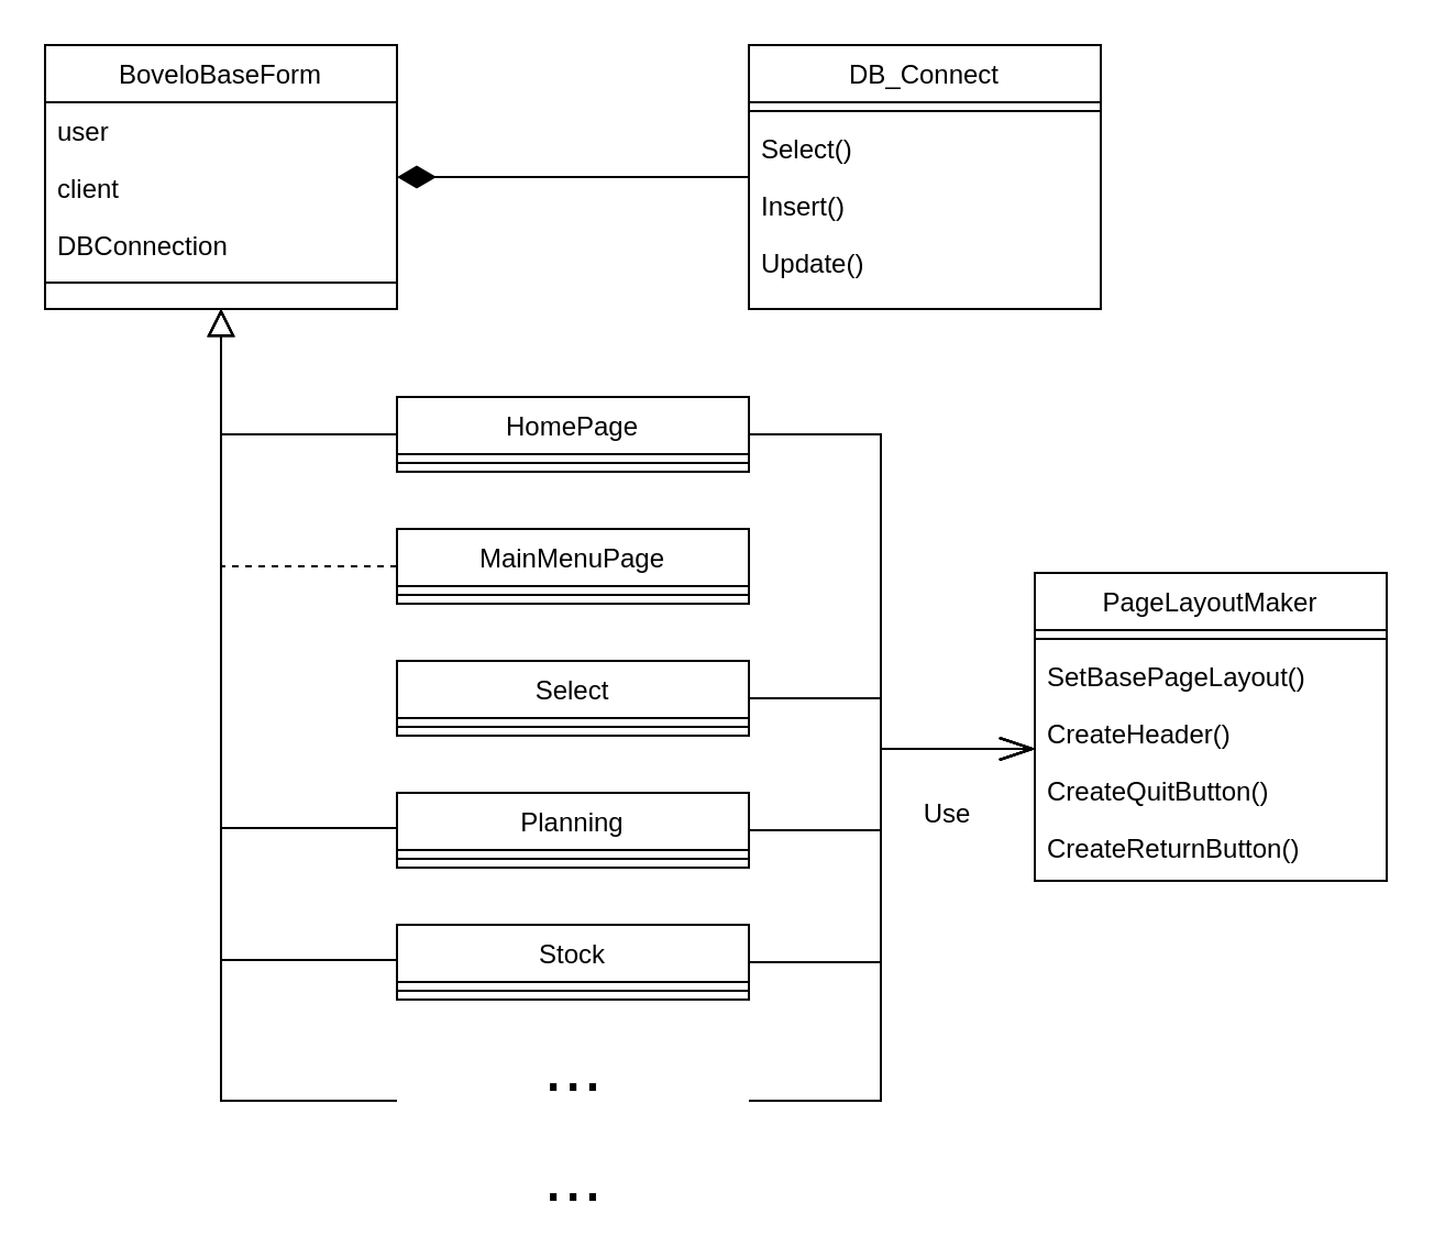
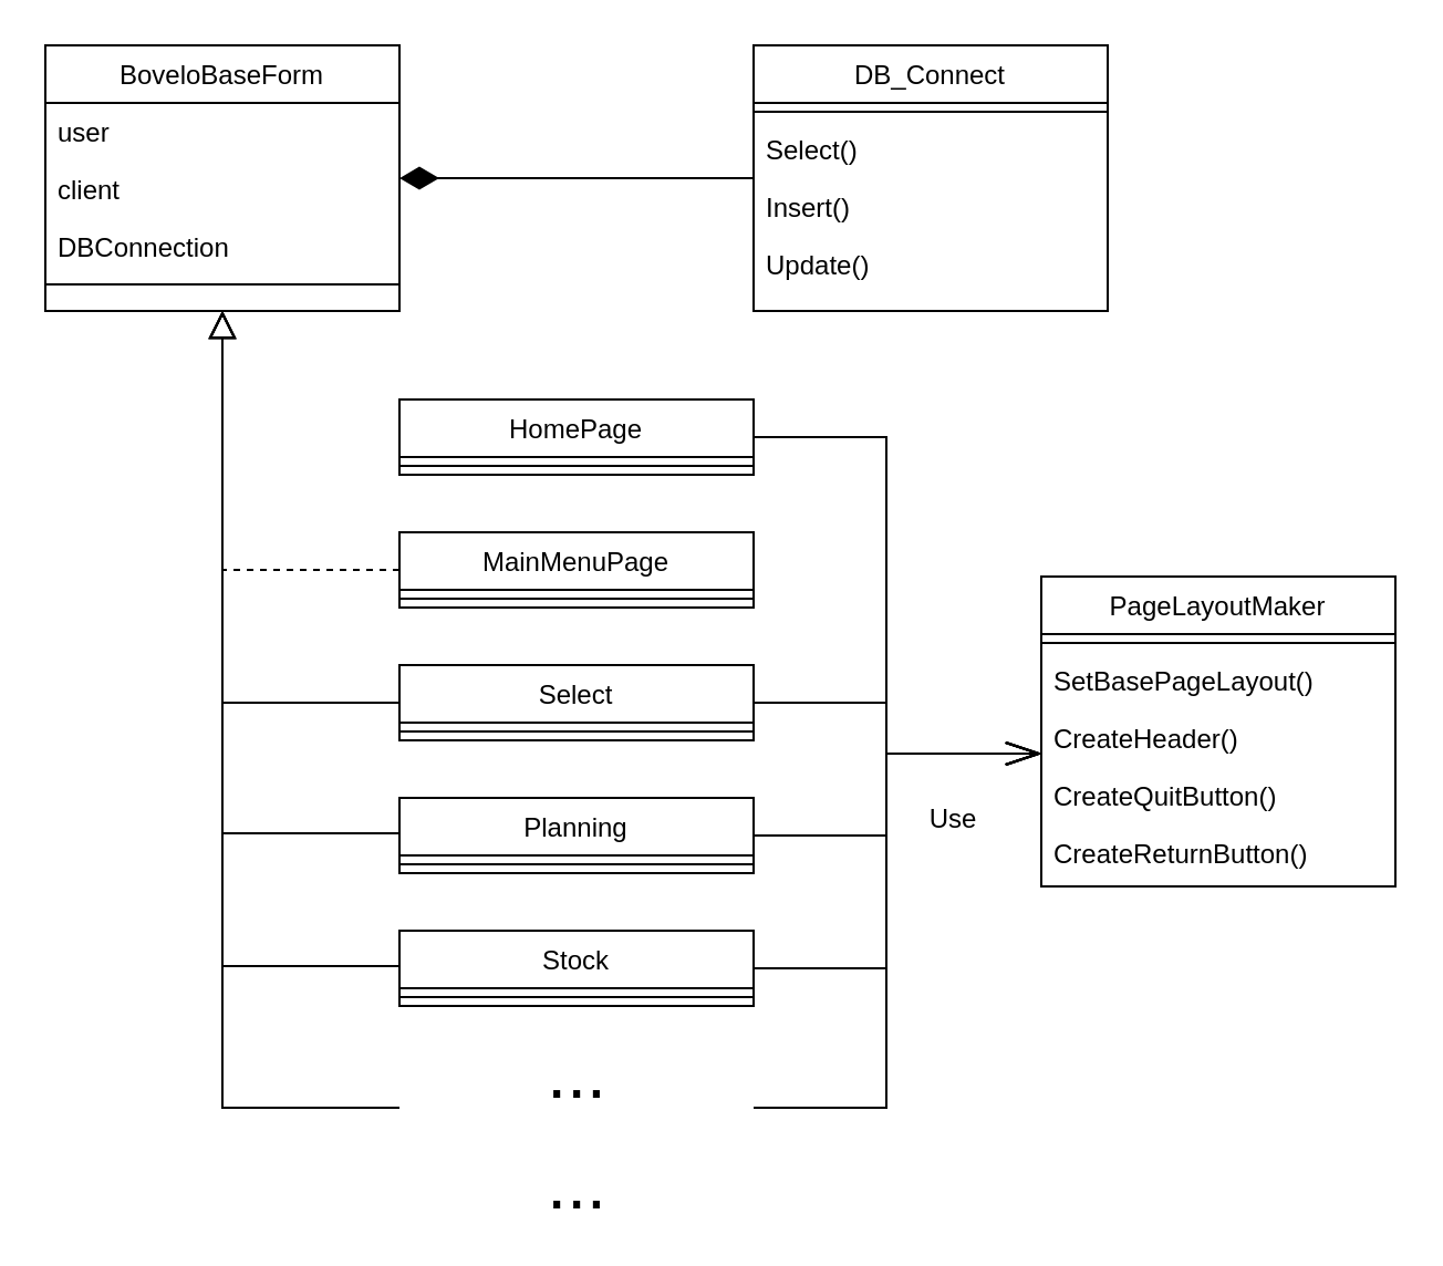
  <mxCell id="0" />
  <mxCell id="1" parent="0" />
  <mxCell id="2" style="edgeStyle=orthogonalEdgeStyle;rounded=0;orthogonalLoop=1;jettySize=auto;html=1;endArrow=none;endFill=0;startSize=15;endSize=6;startArrow=diamondThin;startFill=1;" edge="1" parent="1" source="3" target="38"><mxGeometry relative="1" as="geometry" /></mxCell>
  <mxCell id="3" value="BoveloBaseForm" style="swimlane;fontStyle=0;align=center;verticalAlign=top;childLayout=stackLayout;horizontal=1;startSize=26;horizontalStack=0;resizeParent=1;resizeLast=0;collapsible=1;marginBottom=0;rounded=0;shadow=0;strokeWidth=1;" parent="1" vertex="1"><mxGeometry x="20" y="20" width="160" height="120" as="geometry"><mxRectangle x="230" y="140" width="160" height="26" as="alternateBounds" /></mxGeometry></mxCell>
  <mxCell id="4" value="user" style="text;align=left;verticalAlign=top;spacingLeft=4;spacingRight=4;overflow=hidden;rotatable=0;points=[[0,0.5],[1,0.5]];portConstraint=eastwest;" parent="3" vertex="1"><mxGeometry y="26" width="160" height="26" as="geometry" /></mxCell>
  <mxCell id="5" value="client" style="text;align=left;verticalAlign=top;spacingLeft=4;spacingRight=4;overflow=hidden;rotatable=0;points=[[0,0.5],[1,0.5]];portConstraint=eastwest;rounded=0;shadow=0;html=0;" parent="3" vertex="1"><mxGeometry y="52" width="160" height="26" as="geometry" /></mxCell>
  <mxCell id="6" value="DBConnection" style="text;align=left;verticalAlign=top;spacingLeft=4;spacingRight=4;overflow=hidden;rotatable=0;points=[[0,0.5],[1,0.5]];portConstraint=eastwest;rounded=0;shadow=0;html=0;" parent="3" vertex="1"><mxGeometry y="78" width="160" height="26" as="geometry" /></mxCell>
  <mxCell id="7" value="" style="line;html=1;strokeWidth=1;align=left;verticalAlign=middle;spacingTop=-1;spacingLeft=3;spacingRight=3;rotatable=0;labelPosition=right;points=[];portConstraint=eastwest;" parent="3" vertex="1"><mxGeometry y="104" width="160" height="8" as="geometry" /></mxCell>
  <mxCell id="8" style="edgeStyle=orthogonalEdgeStyle;rounded=0;orthogonalLoop=1;jettySize=auto;html=1;endArrow=openThin;endFill=0;startSize=6;endSize=14;" edge="1" parent="1" source="9" target="15"><mxGeometry relative="1" as="geometry"><Array as="points"><mxPoint x="400" y="197" /><mxPoint x="400" y="340" /></Array></mxGeometry></mxCell>
  <mxCell id="9" value="HomePage" style="swimlane;fontStyle=0;align=center;verticalAlign=top;childLayout=stackLayout;horizontal=1;startSize=26;horizontalStack=0;resizeParent=1;resizeLast=0;collapsible=1;marginBottom=0;rounded=0;shadow=0;strokeWidth=1;" parent="1" vertex="1"><mxGeometry x="180" y="180" width="160" height="34" as="geometry"><mxRectangle x="130" y="380" width="160" height="26" as="alternateBounds" /></mxGeometry></mxCell>
  <mxCell id="10" value="" style="line;html=1;strokeWidth=1;align=left;verticalAlign=middle;spacingTop=-1;spacingLeft=3;spacingRight=3;rotatable=0;labelPosition=right;points=[];portConstraint=eastwest;" parent="9" vertex="1"><mxGeometry y="26" width="160" height="8" as="geometry" /></mxCell>
- <mxCell id="11" value="" style="endArrow=block;endSize=10;endFill=0;shadow=0;strokeWidth=1;rounded=0;edgeStyle=elbowEdgeStyle;elbow=vertical;" parent="1" source="9" target="3" edge="1"><mxGeometry width="160" relative="1" as="geometry"><mxPoint x="140" y="183" as="sourcePoint" /><mxPoint x="140" y="183" as="targetPoint" /><Array as="points"><mxPoint x="100" y="197" /><mxPoint x="100" y="180" /><mxPoint x="60" y="197" /><mxPoint x="130" y="197" /><mxPoint x="180" y="180" /><mxPoint x="170" y="229" /></Array></mxGeometry></mxCell>
  <mxCell id="12" value="MainMenuPage" style="swimlane;fontStyle=0;align=center;verticalAlign=top;childLayout=stackLayout;horizontal=1;startSize=26;horizontalStack=0;resizeParent=1;resizeLast=0;collapsible=1;marginBottom=0;rounded=0;shadow=0;strokeWidth=1;" parent="1" vertex="1"><mxGeometry x="180" y="240" width="160" height="34" as="geometry"><mxRectangle x="340" y="380" width="170" height="26" as="alternateBounds" /></mxGeometry></mxCell>
  <mxCell id="13" value="" style="line;html=1;strokeWidth=1;align=left;verticalAlign=middle;spacingTop=-1;spacingLeft=3;spacingRight=3;rotatable=0;labelPosition=right;points=[];portConstraint=eastwest;" parent="12" vertex="1"><mxGeometry y="26" width="160" height="8" as="geometry" /></mxCell>
  <mxCell id="14" value="" style="endArrow=block;endSize=10;endFill=0;shadow=0;strokeWidth=1;rounded=0;edgeStyle=elbowEdgeStyle;elbow=vertical;dashed=1;" parent="1" source="12" target="3" edge="1"><mxGeometry width="160" relative="1" as="geometry"><mxPoint x="150" y="353" as="sourcePoint" /><mxPoint x="250" y="251" as="targetPoint" /><Array as="points"><mxPoint x="100" y="257" /><mxPoint x="100" y="210" /><mxPoint x="160" y="257" /><mxPoint x="110" y="257" /><mxPoint x="170" y="247" /></Array></mxGeometry></mxCell>
  <mxCell id="15" value="PageLayoutMaker" style="swimlane;fontStyle=0;align=center;verticalAlign=top;childLayout=stackLayout;horizontal=1;startSize=26;horizontalStack=0;resizeParent=1;resizeLast=0;collapsible=1;marginBottom=0;rounded=0;shadow=0;strokeWidth=1;" parent="1" vertex="1"><mxGeometry x="470" y="260" width="160" height="140" as="geometry"><mxRectangle x="550" y="140" width="160" height="26" as="alternateBounds" /></mxGeometry></mxCell>
  <mxCell id="16" value="" style="line;html=1;strokeWidth=1;align=left;verticalAlign=middle;spacingTop=-1;spacingLeft=3;spacingRight=3;rotatable=0;labelPosition=right;points=[];portConstraint=eastwest;" parent="15" vertex="1"><mxGeometry y="26" width="160" height="8" as="geometry" /></mxCell>
  <mxCell id="17" value="SetBasePageLayout()" style="text;align=left;verticalAlign=top;spacingLeft=4;spacingRight=4;overflow=hidden;rotatable=0;points=[[0,0.5],[1,0.5]];portConstraint=eastwest;" parent="15" vertex="1"><mxGeometry y="34" width="160" height="26" as="geometry" /></mxCell>
  <mxCell id="18" value="CreateHeader()" style="text;align=left;verticalAlign=top;spacingLeft=4;spacingRight=4;overflow=hidden;rotatable=0;points=[[0,0.5],[1,0.5]];portConstraint=eastwest;" vertex="1" parent="15"><mxGeometry y="60" width="160" height="26" as="geometry" /></mxCell>
  <mxCell id="19" value="CreateQuitButton()" style="text;align=left;verticalAlign=top;spacingLeft=4;spacingRight=4;overflow=hidden;rotatable=0;points=[[0,0.5],[1,0.5]];portConstraint=eastwest;" vertex="1" parent="15"><mxGeometry y="86" width="160" height="26" as="geometry" /></mxCell>
  <mxCell id="20" value="CreateReturnButton()" style="text;align=left;verticalAlign=top;spacingLeft=4;spacingRight=4;overflow=hidden;rotatable=0;points=[[0,0.5],[1,0.5]];portConstraint=eastwest;" vertex="1" parent="15"><mxGeometry y="112" width="160" height="26" as="geometry" /></mxCell>
  <mxCell id="21" style="edgeStyle=orthogonalEdgeStyle;rounded=0;orthogonalLoop=1;jettySize=auto;html=1;endArrow=openThin;endFill=0;startSize=6;endSize=14;" edge="1" parent="1" source="22" target="15"><mxGeometry relative="1" as="geometry"><Array as="points"><mxPoint x="400" y="317" /><mxPoint x="400" y="340" /></Array></mxGeometry></mxCell>
  <mxCell id="22" value="Select" style="swimlane;fontStyle=0;align=center;verticalAlign=top;childLayout=stackLayout;horizontal=1;startSize=26;horizontalStack=0;resizeParent=1;resizeLast=0;collapsible=1;marginBottom=0;rounded=0;shadow=0;strokeWidth=1;" vertex="1" parent="1"><mxGeometry x="180" y="300" width="160" height="34" as="geometry"><mxRectangle x="340" y="380" width="170" height="26" as="alternateBounds" /></mxGeometry></mxCell>
  <mxCell id="23" value="" style="line;html=1;strokeWidth=1;align=left;verticalAlign=middle;spacingTop=-1;spacingLeft=3;spacingRight=3;rotatable=0;labelPosition=right;points=[];portConstraint=eastwest;" vertex="1" parent="22"><mxGeometry y="26" width="160" height="8" as="geometry" /></mxCell>
  <mxCell id="24" style="edgeStyle=orthogonalEdgeStyle;rounded=0;orthogonalLoop=1;jettySize=auto;html=1;endArrow=openThin;endFill=0;startSize=6;endSize=14;" edge="1" parent="1" source="25"><mxGeometry relative="1" as="geometry"><mxPoint x="470" y="340" as="targetPoint" /><Array as="points"><mxPoint x="400" y="377" /><mxPoint x="400" y="340" /></Array></mxGeometry></mxCell>
  <mxCell id="25" value="Planning" style="swimlane;fontStyle=0;align=center;verticalAlign=top;childLayout=stackLayout;horizontal=1;startSize=26;horizontalStack=0;resizeParent=1;resizeLast=0;collapsible=1;marginBottom=0;rounded=0;shadow=0;strokeWidth=1;" vertex="1" parent="1"><mxGeometry x="180" y="360" width="160" height="34" as="geometry"><mxRectangle x="340" y="380" width="170" height="26" as="alternateBounds" /></mxGeometry></mxCell>
  <mxCell id="26" value="" style="line;html=1;strokeWidth=1;align=left;verticalAlign=middle;spacingTop=-1;spacingLeft=3;spacingRight=3;rotatable=0;labelPosition=right;points=[];portConstraint=eastwest;" vertex="1" parent="25"><mxGeometry y="26" width="160" height="8" as="geometry" /></mxCell>
  <mxCell id="27" style="edgeStyle=orthogonalEdgeStyle;rounded=0;orthogonalLoop=1;jettySize=auto;html=1;endArrow=openThin;endFill=0;startSize=6;endSize=14;" edge="1" parent="1" source="28" target="15"><mxGeometry relative="1" as="geometry"><Array as="points"><mxPoint x="400" y="437" /><mxPoint x="400" y="340" /></Array></mxGeometry></mxCell>
  <mxCell id="28" value="Stock" style="swimlane;fontStyle=0;align=center;verticalAlign=top;childLayout=stackLayout;horizontal=1;startSize=26;horizontalStack=0;resizeParent=1;resizeLast=0;collapsible=1;marginBottom=0;rounded=0;shadow=0;strokeWidth=1;" vertex="1" parent="1"><mxGeometry x="180" y="420" width="160" height="34" as="geometry"><mxRectangle x="340" y="380" width="170" height="26" as="alternateBounds" /></mxGeometry></mxCell>
  <mxCell id="29" value="" style="line;html=1;strokeWidth=1;align=left;verticalAlign=middle;spacingTop=-1;spacingLeft=3;spacingRight=3;rotatable=0;labelPosition=right;points=[];portConstraint=eastwest;" vertex="1" parent="28"><mxGeometry y="26" width="160" height="8" as="geometry" /></mxCell>
+ <mxCell id="30" value="" style="endArrow=block;endSize=10;endFill=0;shadow=0;strokeWidth=1;rounded=0;edgeStyle=elbowEdgeStyle;elbow=vertical;entryX=0.5;entryY=1;entryDx=0;entryDy=0;" edge="1" parent="1" source="22" target="3"><mxGeometry width="160" relative="1" as="geometry"><mxPoint x="180" y="315.5" as="sourcePoint" /><mxPoint x="60" y="198.5" as="targetPoint" /><Array as="points"><mxPoint x="140" y="317" /><mxPoint x="110" y="316" /><mxPoint x="160" y="315.5" /><mxPoint x="110" y="315.5" /><mxPoint x="170" y="305.5" /></Array></mxGeometry></mxCell>
  <mxCell id="31" value="" style="endArrow=block;endSize=10;endFill=0;shadow=0;strokeWidth=1;rounded=0;edgeStyle=elbowEdgeStyle;elbow=vertical;" edge="1" parent="1" source="25" target="3"><mxGeometry width="160" relative="1" as="geometry"><mxPoint x="180" y="375.5" as="sourcePoint" /><mxPoint x="60" y="140" as="targetPoint" /><Array as="points"><mxPoint x="100" y="376" /><mxPoint x="100" y="376" /><mxPoint x="110" y="376" /><mxPoint x="160" y="375.5" /><mxPoint x="110" y="375.5" /><mxPoint x="170" y="365.5" /></Array></mxGeometry></mxCell>
  <mxCell id="32" value="" style="endArrow=block;endSize=10;endFill=0;shadow=0;strokeWidth=1;rounded=0;edgeStyle=elbowEdgeStyle;elbow=vertical;entryX=0.5;entryY=1;entryDx=0;entryDy=0;" edge="1" parent="1" source="28" target="3"><mxGeometry width="160" relative="1" as="geometry"><mxPoint x="180" y="435.5" as="sourcePoint" /><mxPoint x="60" y="318.5" as="targetPoint" /><Array as="points"><mxPoint x="120" y="436" /><mxPoint x="160" y="435.5" /><mxPoint x="110" y="435.5" /><mxPoint x="170" y="425.5" /></Array></mxGeometry></mxCell>
  <mxCell id="33" value="&lt;font style=&quot;font-size: 32px&quot;&gt;...&lt;/font&gt;" style="text;html=1;align=center;verticalAlign=middle;resizable=0;points=[];autosize=1;strokeColor=none;" vertex="1" parent="1"><mxGeometry x="240" y="470" width="40" height="30" as="geometry" /></mxCell>
  <mxCell id="34" value="&lt;font style=&quot;font-size: 32px&quot;&gt;...&lt;/font&gt;" style="text;html=1;align=center;verticalAlign=middle;resizable=0;points=[];autosize=1;strokeColor=none;" vertex="1" parent="1"><mxGeometry x="240" y="520" width="40" height="30" as="geometry" /></mxCell>
  <mxCell id="35" value="" style="endArrow=none;endSize=10;endFill=0;shadow=0;strokeWidth=1;rounded=0;edgeStyle=elbowEdgeStyle;elbow=vertical;" edge="1" parent="1"><mxGeometry width="160" relative="1" as="geometry"><mxPoint x="180" y="500" as="sourcePoint" /><mxPoint x="100" y="210" as="targetPoint" /><Array as="points"><mxPoint x="120" y="500" /><mxPoint x="160" y="499.5" /><mxPoint x="110" y="499.5" /><mxPoint x="170" y="489.5" /></Array></mxGeometry></mxCell>
  <mxCell id="36" style="edgeStyle=orthogonalEdgeStyle;rounded=0;orthogonalLoop=1;jettySize=auto;html=1;endArrow=openThin;endFill=0;startSize=6;endSize=14;" edge="1" parent="1" target="15"><mxGeometry relative="1" as="geometry"><mxPoint x="340" y="500" as="sourcePoint" /><mxPoint x="450" y="390" as="targetPoint" /><Array as="points"><mxPoint x="400" y="500" /><mxPoint x="400" y="340" /></Array></mxGeometry></mxCell>
  <mxCell id="37" value="Use" style="text;html=1;align=center;verticalAlign=middle;resizable=0;points=[];autosize=1;strokeColor=none;" vertex="1" parent="1"><mxGeometry x="410" y="360" width="40" height="20" as="geometry" /></mxCell>
  <mxCell id="38" value="DB_Connect" style="swimlane;fontStyle=0;align=center;verticalAlign=top;childLayout=stackLayout;horizontal=1;startSize=26;horizontalStack=0;resizeParent=1;resizeLast=0;collapsible=1;marginBottom=0;rounded=0;shadow=0;strokeWidth=1;" vertex="1" parent="1"><mxGeometry x="340" y="20" width="160" height="120" as="geometry"><mxRectangle x="550" y="140" width="160" height="26" as="alternateBounds" /></mxGeometry></mxCell>
  <mxCell id="39" value="" style="line;html=1;strokeWidth=1;align=left;verticalAlign=middle;spacingTop=-1;spacingLeft=3;spacingRight=3;rotatable=0;labelPosition=right;points=[];portConstraint=eastwest;" vertex="1" parent="38"><mxGeometry y="26" width="160" height="8" as="geometry" /></mxCell>
  <mxCell id="40" value="Select()" style="text;align=left;verticalAlign=top;spacingLeft=4;spacingRight=4;overflow=hidden;rotatable=0;points=[[0,0.5],[1,0.5]];portConstraint=eastwest;" vertex="1" parent="38"><mxGeometry y="34" width="160" height="26" as="geometry" /></mxCell>
  <mxCell id="41" value="Insert()" style="text;align=left;verticalAlign=top;spacingLeft=4;spacingRight=4;overflow=hidden;rotatable=0;points=[[0,0.5],[1,0.5]];portConstraint=eastwest;" vertex="1" parent="38"><mxGeometry y="60" width="160" height="26" as="geometry" /></mxCell>
  <mxCell id="42" value="Update()" style="text;align=left;verticalAlign=top;spacingLeft=4;spacingRight=4;overflow=hidden;rotatable=0;points=[[0,0.5],[1,0.5]];portConstraint=eastwest;" vertex="1" parent="38"><mxGeometry y="86" width="160" height="26" as="geometry" /></mxCell>
